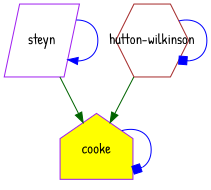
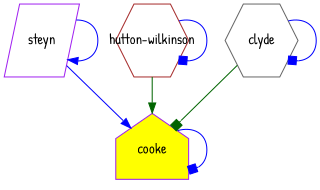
  digraph {
    fontname="Patrick Hand"
    node [color=purple fillcolor=white fixedsize=true fontname="Patrick Hand" shape=hexagon style=filled]
    edge [arrowhead=box color=blue fontname="Patrick Hand" penwidth=1]
    steyn [height=1 shape=parallelogram width=1]
    cooke [fillcolor=yellow height=1 shape=house width=1]
    n3 [color=brown height=1 label="hutton-wilkinson" width=1]
+   clyde [color=gray40 height=1 width=1]
    steyn -> steyn [arrowhead=normal]
-   steyn -> cooke [arrowhead=normal color=darkgreen]
+   steyn -> cooke [arrowhead=normal]
    cooke -> cooke
    n3 -> cooke [arrowhead=normal color=darkgreen]
    n3 -> n3
+   clyde -> cooke [color=darkgreen]
+   clyde -> clyde
  }
